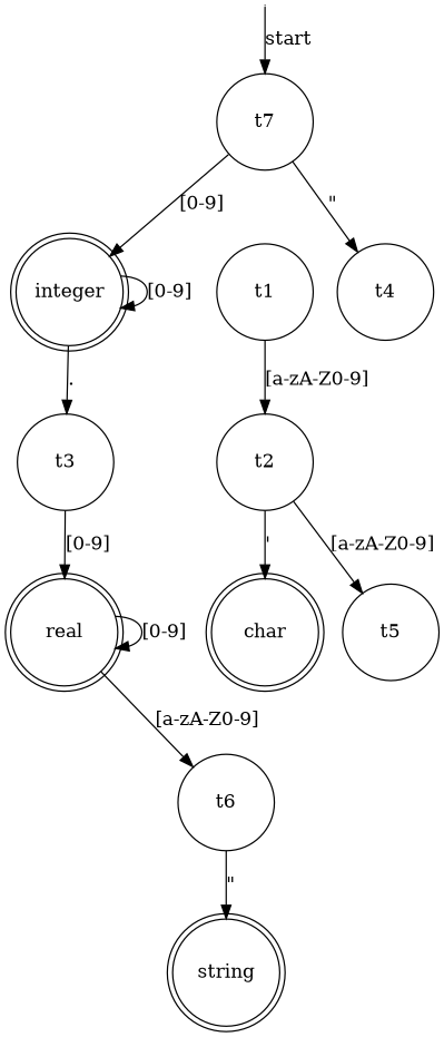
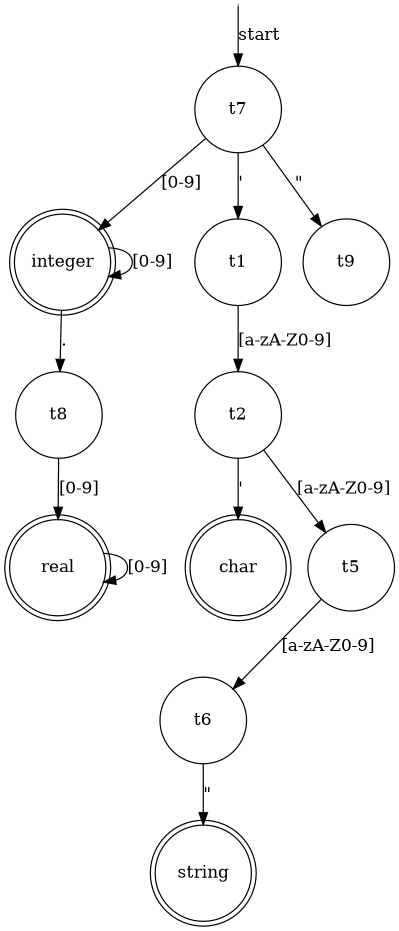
  digraph {
    node [fixedsize=true shape=circle]
    edge [shape=normal]
    start_reserved_words [shape=point width=0]
    n2 [label=t7 width=1]
    integer [shape=doublecircle width=1]
    t1 [width=1]
-   t4 [width=1]
-   t3 [width=1]
+   t4 [width=1 label=t9]
+   t3 [width=1 label=t8]
    t2 [width=1]
    real [shape=doublecircle width=1]
    char [shape=doublecircle width=1]
    string [shape=doublecircle width=1]
    t5 [width=1]
    t6 [width=1]
    start_reserved_words -> n2 [label=start]
    n2 -> integer [label="[0-9]"]
+   n2 -> t1 [label="'"]
    n2 -> t4 [label="\""]
    integer -> integer [label="[0-9]"]
    integer -> t3 [label="."]
    t1 -> t2 [label="[a-zA-Z0-9]"]
    t3 -> real [label="[0-9]"]
    t2 -> char [label="'"]
    t2 -> t5 [label="[a-zA-Z0-9]"]
    real -> real [label="[0-9]"]
-   real -> t6 [label="[a-zA-Z0-9]"]
+   t5 -> t6 [label="[a-zA-Z0-9]"]
    t6 -> string [label="\""]
  }
